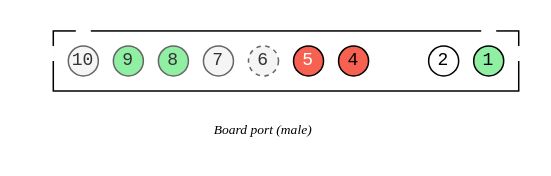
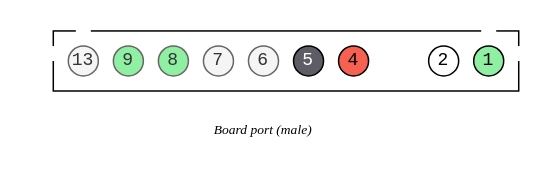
  <mxCell id="0" />
  <mxCell id="1" parent="0" />
  <mxCell id="2" value="" style="rounded=0;whiteSpace=wrap;html=1;" vertex="1" parent="1"><mxGeometry x="35" y="20" width="310" height="40" as="geometry" /></mxCell>
  <mxCell id="3" value="4" style="ellipse;whiteSpace=wrap;html=1;aspect=fixed;fillColor=#f66151;fontFamily=Courier New;" vertex="1" parent="1"><mxGeometry x="225" y="30" width="20" height="20" as="geometry" /></mxCell>
  <mxCell id="4" value="2" style="ellipse;whiteSpace=wrap;html=1;aspect=fixed;fontFamily=Courier New;" vertex="1" parent="1"><mxGeometry x="285" y="30" width="20" height="20" as="geometry" /></mxCell>
  <mxCell id="5" value="1" style="ellipse;whiteSpace=wrap;html=1;aspect=fixed;fillColor=#8ff0a4;fontFamily=Courier New;" vertex="1" parent="1"><mxGeometry x="315" y="30" width="20" height="20" as="geometry" /></mxCell>
  <mxCell id="6" value="8" style="ellipse;whiteSpace=wrap;html=1;aspect=fixed;fillColor=#8ff0a4;fontColor=#333333;strokeColor=#666666;fontFamily=Courier New;" vertex="1" parent="1"><mxGeometry x="105" y="30" width="20" height="20" as="geometry" /></mxCell>
  <mxCell id="7" value="7" style="ellipse;whiteSpace=wrap;html=1;aspect=fixed;fillColor=#f5f5f5;fontColor=#333333;strokeColor=#666666;fontFamily=Courier New;" vertex="1" parent="1"><mxGeometry x="135" y="30" width="20" height="20" as="geometry" /></mxCell>
- <mxCell id="8" value="6" style="ellipse;whiteSpace=wrap;html=1;aspect=fixed;fillColor=#f5f5f5;fontColor=#333333;strokeColor=#666666;fontFamily=Courier New;dashed=1;" vertex="1" parent="1"><mxGeometry x="165" y="30" width="20" height="20" as="geometry" /></mxCell>
- <mxCell id="9" value="&lt;font color=&quot;#ffffff&quot;&gt;5&lt;/font&gt;" style="ellipse;whiteSpace=wrap;html=1;aspect=fixed;fillColor=#f66151;strokeColor=#000000;fontFamily=Courier New;" vertex="1" parent="1"><mxGeometry x="195" y="30" width="20" height="20" as="geometry" /></mxCell>
- <mxCell id="10" value="10" style="ellipse;whiteSpace=wrap;html=1;aspect=fixed;fillColor=#f5f5f5;fontColor=#333333;strokeColor=#666666;fontFamily=Courier New;" vertex="1" parent="1"><mxGeometry x="45" y="30" width="20" height="20" as="geometry" /></mxCell>
+ <mxCell id="8" value="6" style="ellipse;whiteSpace=wrap;html=1;aspect=fixed;fillColor=#f5f5f5;fontColor=#333333;strokeColor=#666666;fontFamily=Courier New;" vertex="1" parent="1"><mxGeometry x="165" y="30" width="20" height="20" as="geometry" /></mxCell>
+ <mxCell id="9" value="&lt;font color=&quot;#ffffff&quot;&gt;5&lt;/font&gt;" style="ellipse;whiteSpace=wrap;html=1;aspect=fixed;fillColor=#5e5c64;strokeColor=#000000;fontFamily=Courier New;" vertex="1" parent="1"><mxGeometry x="195" y="30" width="20" height="20" as="geometry" /></mxCell>
+ <mxCell id="10" value="13" style="ellipse;whiteSpace=wrap;html=1;aspect=fixed;fillColor=#f5f5f5;fontColor=#333333;strokeColor=#666666;fontFamily=Courier New;" vertex="1" parent="1"><mxGeometry x="45" y="30" width="20" height="20" as="geometry" /></mxCell>
  <mxCell id="11" value="9" style="ellipse;whiteSpace=wrap;html=1;aspect=fixed;fillColor=#8ff0a4;fontColor=#333333;strokeColor=#666666;fontFamily=Courier New;" vertex="1" parent="1"><mxGeometry x="75" y="30" width="20" height="20" as="geometry" /></mxCell>
  <mxCell id="12" value="" style="endArrow=none;html=1;rounded=0;strokeColor=#ffffff;strokeWidth=2;" edge="1" parent="1"><mxGeometry width="50" height="50" relative="1" as="geometry"><mxPoint x="320" y="20" as="sourcePoint" /><mxPoint x="330" y="20" as="targetPoint" /></mxGeometry></mxCell>
  <mxCell id="13" value="" style="endArrow=none;html=1;rounded=0;strokeColor=#ffffff;strokeWidth=2;" edge="1" parent="1"><mxGeometry width="50" height="50" relative="1" as="geometry"><mxPoint x="50" y="20" as="sourcePoint" /><mxPoint x="60" y="20" as="targetPoint" /></mxGeometry></mxCell>
  <mxCell id="14" value="" style="endArrow=none;html=1;rounded=0;strokeColor=#ffffff;strokeWidth=2;" edge="1" parent="1"><mxGeometry width="50" height="50" relative="1" as="geometry"><mxPoint x="345" y="40" as="sourcePoint" /><mxPoint x="345" y="30" as="targetPoint" /></mxGeometry></mxCell>
  <mxCell id="15" value="" style="endArrow=none;html=1;rounded=0;strokeColor=#ffffff;strokeWidth=2;" edge="1" parent="1"><mxGeometry width="50" height="50" relative="1" as="geometry"><mxPoint x="35" y="40" as="sourcePoint" /><mxPoint x="35" y="30" as="targetPoint" /></mxGeometry></mxCell>
  <mxCell id="16" value="&lt;i&gt;&lt;font style=&quot;font-size: 9px;&quot; face=&quot;Verdana&quot;&gt;Board port (male)&lt;br&gt;&lt;/font&gt;&lt;/i&gt;" style="text;html=1;strokeColor=none;fillColor=none;align=center;verticalAlign=middle;whiteSpace=wrap;rounded=0;" vertex="1" parent="1"><mxGeometry x="20" y="75" width="310" height="20" as="geometry" /></mxCell>
